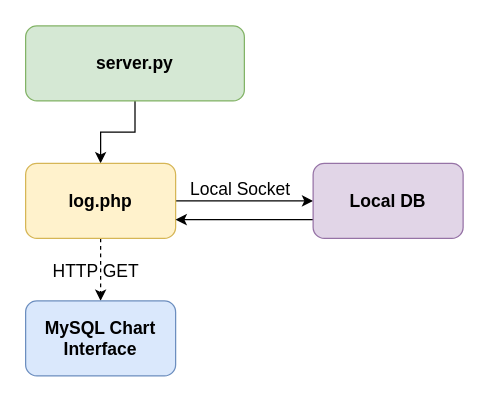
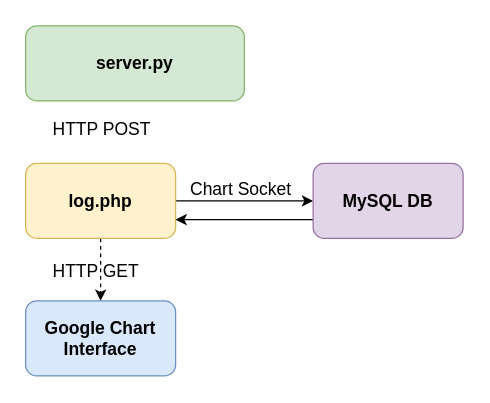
  <mxCell id="0" />
  <mxCell id="1" parent="0" />
- <mxCell id="2" style="edgeStyle=orthogonalEdgeStyle;rounded=0;orthogonalLoop=1;jettySize=auto;html=1;exitX=0.5;exitY=1;exitDx=0;exitDy=0;entryX=0.5;entryY=0;entryDx=0;entryDy=0;fontSize=14;" edge="1" parent="1" source="3" target="6"><mxGeometry relative="1" as="geometry" /></mxCell>
  <mxCell id="3" value="server.py" style="rounded=1;whiteSpace=wrap;html=1;fontSize=14;fontStyle=1;fillColor=#d5e8d4;strokeColor=#82b366;" vertex="1" parent="1"><mxGeometry x="20" y="20" width="175" height="60" as="geometry" /></mxCell>
  <mxCell id="4" style="edgeStyle=orthogonalEdgeStyle;rounded=0;orthogonalLoop=1;jettySize=auto;html=1;entryX=0;entryY=0.5;entryDx=0;entryDy=0;fontSize=14;" edge="1" parent="1" source="6" target="9"><mxGeometry relative="1" as="geometry" /></mxCell>
  <mxCell id="5" style="edgeStyle=orthogonalEdgeStyle;rounded=0;orthogonalLoop=1;jettySize=auto;html=1;entryX=0.5;entryY=0;entryDx=0;entryDy=0;fontSize=14;dashed=1;" edge="1" parent="1" source="6" target="11"><mxGeometry relative="1" as="geometry" /></mxCell>
  <mxCell id="6" value="log.php" style="rounded=1;whiteSpace=wrap;html=1;fontSize=14;fillColor=#fff2cc;strokeColor=#d6b656;fontStyle=1" vertex="1" parent="1"><mxGeometry x="20" y="130" width="120" height="60" as="geometry" /></mxCell>
+ <mxCell id="7" value="HTTP POST" style="text;html=1;resizable=0;points=[];autosize=1;align=left;verticalAlign=top;spacingTop=-4;fontSize=14;" vertex="1" parent="1"><mxGeometry x="40" y="92" width="90" height="20" as="geometry" /></mxCell>
  <mxCell id="8" style="edgeStyle=orthogonalEdgeStyle;rounded=0;orthogonalLoop=1;jettySize=auto;html=1;exitX=0;exitY=0.75;exitDx=0;exitDy=0;entryX=1;entryY=0.75;entryDx=0;entryDy=0;fontSize=14;" edge="1" parent="1" source="9" target="6"><mxGeometry relative="1" as="geometry" /></mxCell>
- <mxCell id="9" value="Local DB" style="rounded=1;whiteSpace=wrap;html=1;fontSize=14;fillColor=#e1d5e7;strokeColor=#9673a6;fontStyle=1" vertex="1" parent="1"><mxGeometry x="250" y="130" width="120" height="60" as="geometry" /></mxCell>
- <mxCell id="10" value="Local Socket" style="text;html=1;resizable=0;points=[];autosize=1;align=left;verticalAlign=top;spacingTop=-4;fontSize=14;" vertex="1" parent="1"><mxGeometry x="150" y="140" width="100" height="20" as="geometry" /></mxCell>
- <mxCell id="11" value="MySQL Chart Interface" style="rounded=1;whiteSpace=wrap;html=1;fontSize=14;fillColor=#dae8fc;strokeColor=#6c8ebf;fontStyle=1" vertex="1" parent="1"><mxGeometry x="20" y="240" width="120" height="60" as="geometry" /></mxCell>
+ <mxCell id="9" value="MySQL DB" style="rounded=1;whiteSpace=wrap;html=1;fontSize=14;fillColor=#e1d5e7;strokeColor=#9673a6;fontStyle=1" vertex="1" parent="1"><mxGeometry x="250" y="130" width="120" height="60" as="geometry" /></mxCell>
+ <mxCell id="10" value="Chart Socket" style="text;html=1;resizable=0;points=[];autosize=1;align=left;verticalAlign=top;spacingTop=-4;fontSize=14;" vertex="1" parent="1"><mxGeometry x="150" y="140" width="100" height="20" as="geometry" /></mxCell>
+ <mxCell id="11" value="Google Chart Interface" style="rounded=1;whiteSpace=wrap;html=1;fontSize=14;fillColor=#dae8fc;strokeColor=#6c8ebf;fontStyle=1" vertex="1" parent="1"><mxGeometry x="20" y="240" width="120" height="60" as="geometry" /></mxCell>
  <mxCell id="12" value="HTTP GET" style="text;html=1;resizable=0;points=[];autosize=1;align=left;verticalAlign=top;spacingTop=-4;fontSize=14;" vertex="1" parent="1"><mxGeometry x="40" y="205" width="80" height="20" as="geometry" /></mxCell>
